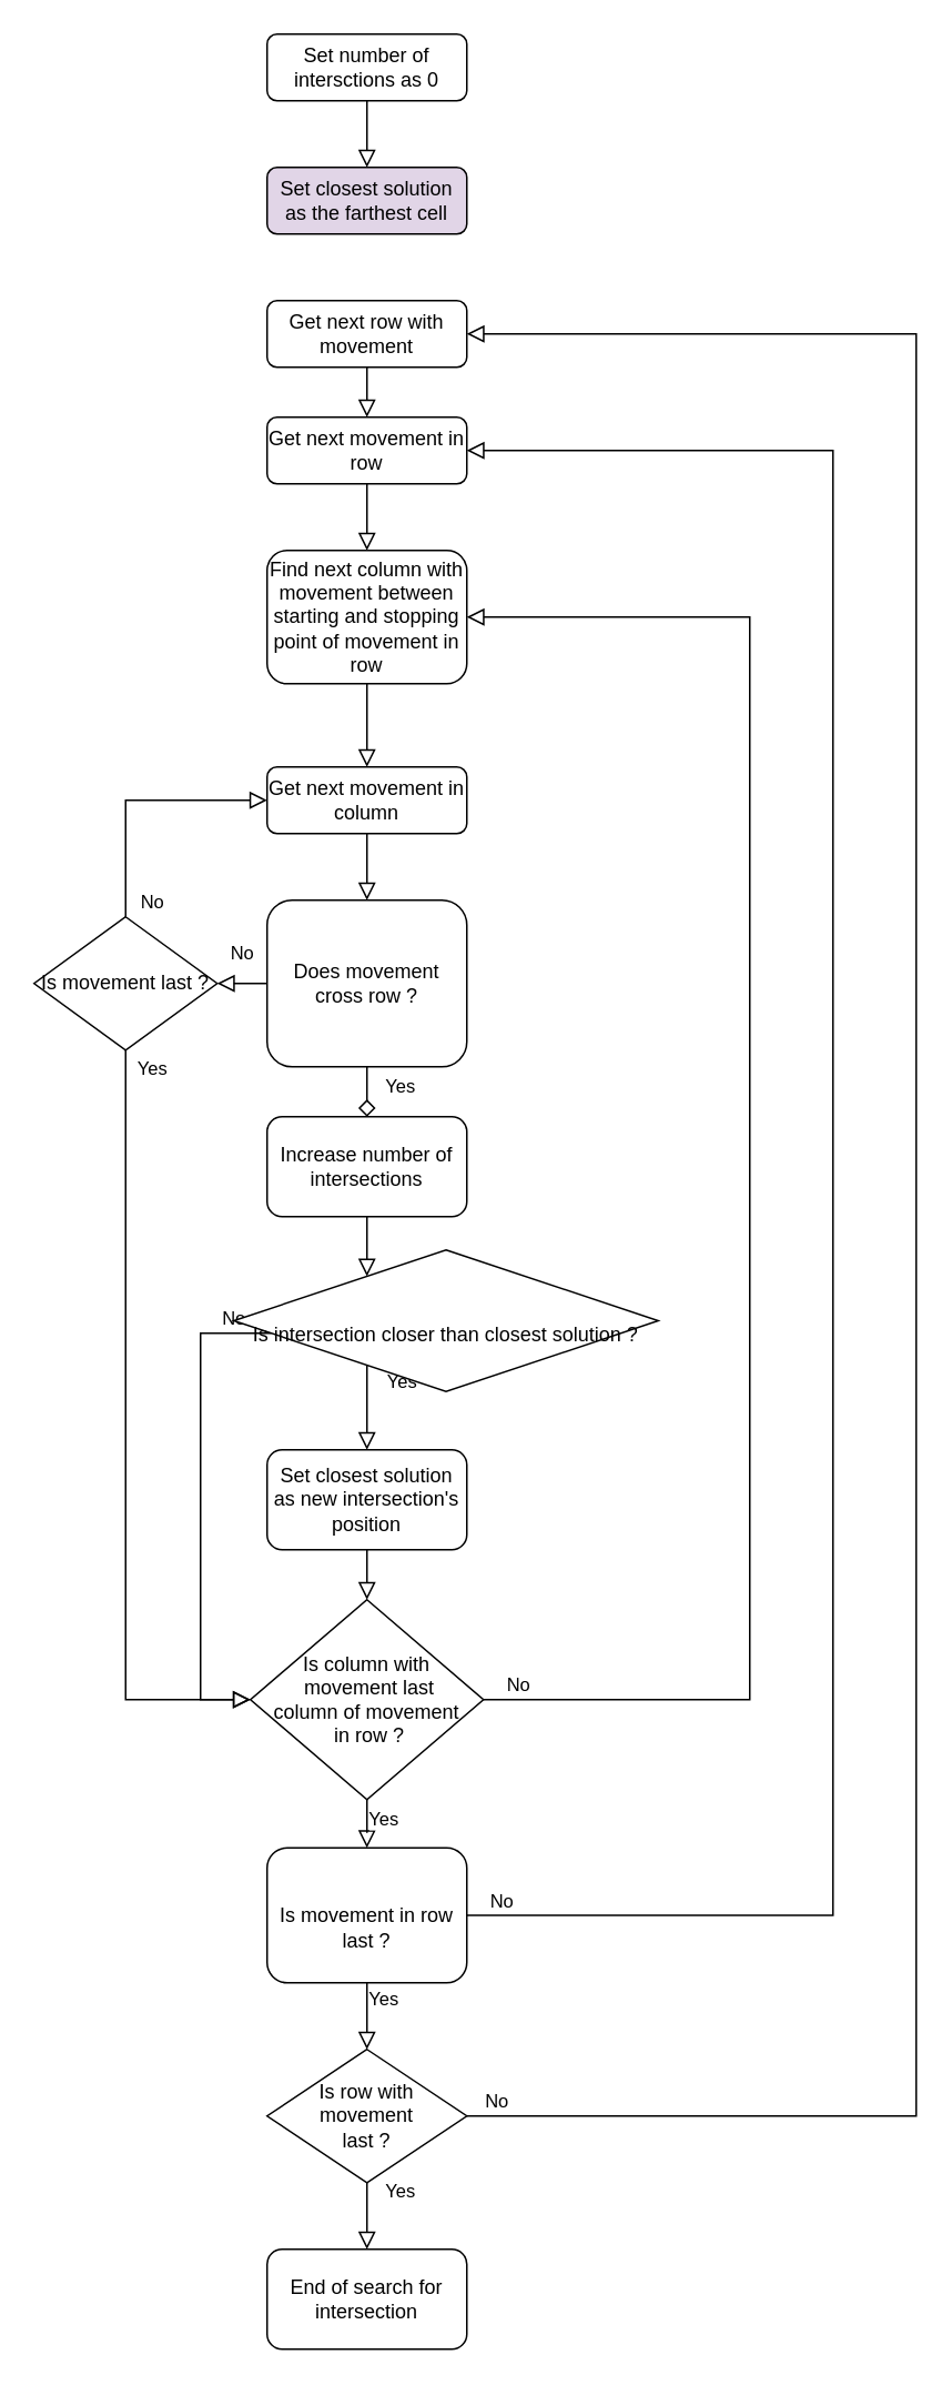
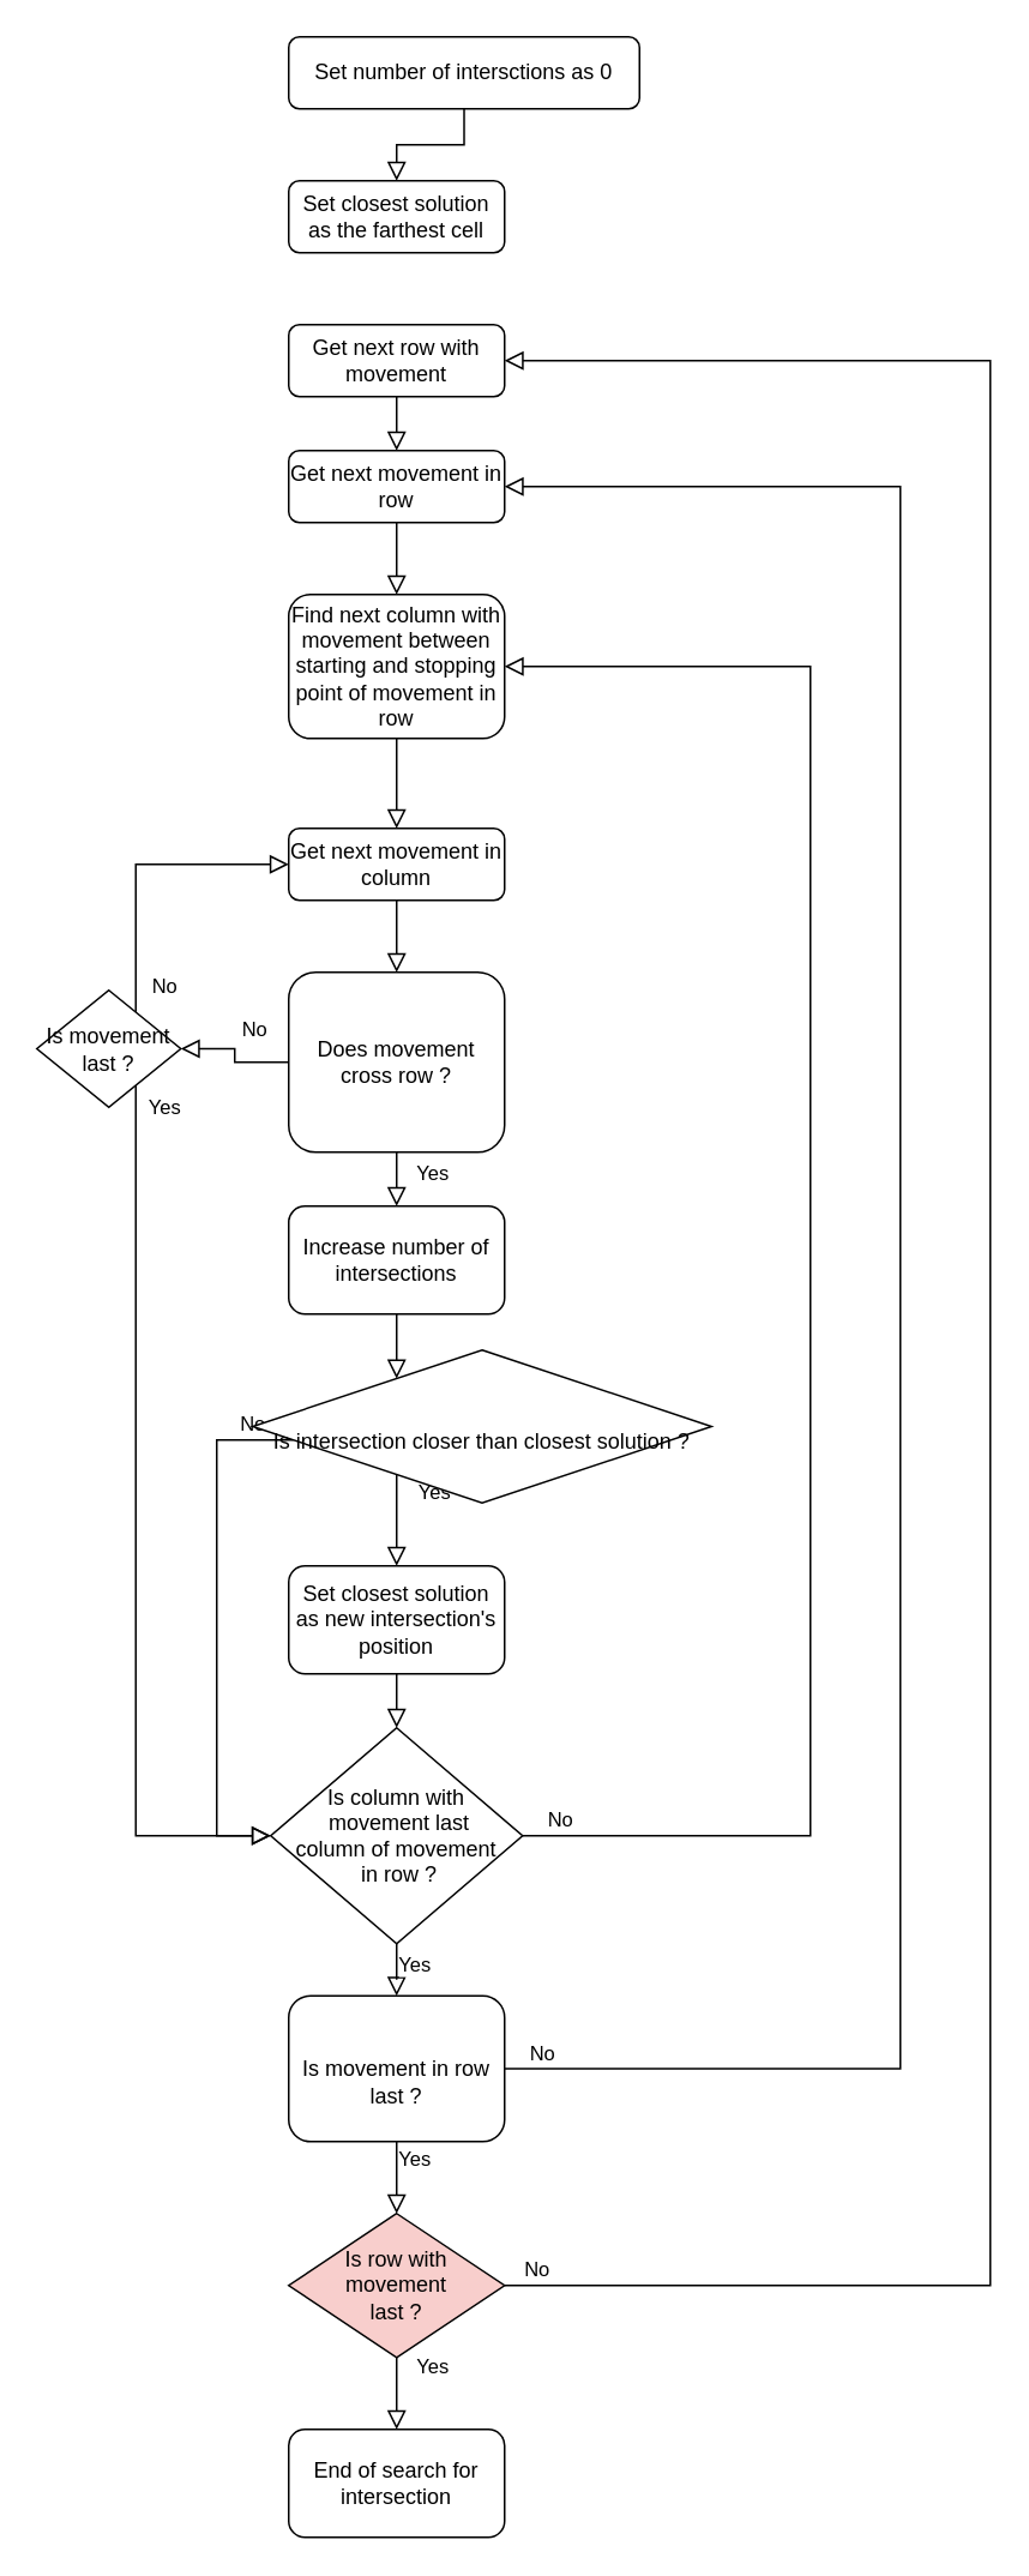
  <mxCell id="0" />
  <mxCell id="1" parent="0" />
  <mxCell id="2" value="" style="rounded=0;html=1;jettySize=auto;orthogonalLoop=1;fontSize=11;endArrow=block;endFill=0;endSize=8;strokeWidth=1;shadow=0;labelBackgroundColor=none;edgeStyle=orthogonalEdgeStyle;" parent="1" source="3" target="4" edge="1"><mxGeometry relative="1" as="geometry"><mxPoint x="220" y="130" as="targetPoint" /></mxGeometry></mxCell>
- <mxCell id="3" value="Set number of intersctions as 0" style="rounded=1;whiteSpace=wrap;html=1;fontSize=12;glass=0;strokeWidth=1;shadow=0;" parent="1" vertex="1"><mxGeometry x="160" y="20" width="120" height="40" as="geometry" /></mxCell>
- <mxCell id="4" value="Set closest solution as the farthest cell" style="rounded=1;whiteSpace=wrap;html=1;fontSize=12;glass=0;strokeWidth=1;shadow=0;fillColor=#e1d5e7;" parent="1" vertex="1"><mxGeometry x="160" y="100" width="120" height="40" as="geometry" /></mxCell>
+ <mxCell id="3" value="Set number of intersctions as 0" style="rounded=1;whiteSpace=wrap;html=1;fontSize=12;glass=0;strokeWidth=1;shadow=0;" parent="1" vertex="1"><mxGeometry x="160" y="20" width="195" height="40" as="geometry" /></mxCell>
+ <mxCell id="4" value="Set closest solution as the farthest cell" style="rounded=1;whiteSpace=wrap;html=1;fontSize=12;glass=0;strokeWidth=1;shadow=0;" parent="1" vertex="1"><mxGeometry x="160" y="100" width="120" height="40" as="geometry" /></mxCell>
  <mxCell id="5" style="edgeStyle=orthogonalEdgeStyle;rounded=0;orthogonalLoop=1;jettySize=auto;html=1;endArrow=block;endFill=0;endSize=8;" parent="1" source="6" target="8" edge="1"><mxGeometry relative="1" as="geometry" /></mxCell>
  <mxCell id="6" value="Get next row with movement" style="rounded=1;whiteSpace=wrap;html=1;fontSize=12;glass=0;strokeWidth=1;shadow=0;" parent="1" vertex="1"><mxGeometry x="160" y="180" width="120" height="40" as="geometry" /></mxCell>
  <mxCell id="7" style="edgeStyle=orthogonalEdgeStyle;rounded=0;orthogonalLoop=1;jettySize=auto;html=1;endArrow=block;endFill=0;endSize=8;" parent="1" source="8" target="10" edge="1"><mxGeometry relative="1" as="geometry" /></mxCell>
  <mxCell id="8" value="Get next movement in row" style="rounded=1;whiteSpace=wrap;html=1;fontSize=12;glass=0;strokeWidth=1;shadow=0;" parent="1" vertex="1"><mxGeometry x="160" y="250" width="120" height="40" as="geometry" /></mxCell>
  <mxCell id="9" style="edgeStyle=orthogonalEdgeStyle;rounded=0;orthogonalLoop=1;jettySize=auto;html=1;endArrow=block;endFill=0;endSize=8;" parent="1" source="10" target="12" edge="1"><mxGeometry relative="1" as="geometry" /></mxCell>
  <mxCell id="10" value="Find next column with movement between starting and stopping point of movement in row" style="rounded=1;whiteSpace=wrap;html=1;fontSize=12;glass=0;strokeWidth=1;shadow=0;" parent="1" vertex="1"><mxGeometry x="160" y="330" width="120" height="80" as="geometry" /></mxCell>
  <mxCell id="11" value="" style="edgeStyle=orthogonalEdgeStyle;rounded=0;orthogonalLoop=1;jettySize=auto;html=1;endArrow=block;endFill=0;endSize=8;" parent="1" source="12" target="16" edge="1"><mxGeometry relative="1" as="geometry" /></mxCell>
  <mxCell id="12" value="Get next movement in column" style="rounded=1;whiteSpace=wrap;html=1;fontSize=12;glass=0;strokeWidth=1;shadow=0;" parent="1" vertex="1"><mxGeometry x="160" y="460" width="120" height="40" as="geometry" /></mxCell>
  <mxCell id="13" style="edgeStyle=orthogonalEdgeStyle;rounded=0;orthogonalLoop=1;jettySize=auto;html=1;endArrow=block;endFill=0;endSize=8;" parent="1" source="16" target="25" edge="1"><mxGeometry relative="1" as="geometry"><mxPoint x="340" y="590" as="targetPoint" /><Array as="points" /></mxGeometry></mxCell>
  <mxCell id="14" value="No" style="edgeLabel;html=1;align=center;verticalAlign=middle;resizable=0;points=[];" parent="13" vertex="1" connectable="0"><mxGeometry x="-0.523" y="-2" relative="1" as="geometry"><mxPoint x="-4" y="-17" as="offset" /></mxGeometry></mxCell>
- <mxCell id="15" value="Yes" style="edgeStyle=orthogonalEdgeStyle;rounded=0;orthogonalLoop=1;jettySize=auto;html=1;endArrow=diamond;endFill=0;endSize=8;" parent="1" source="16" target="27" edge="1"><mxGeometry x="-0.5" y="20" relative="1" as="geometry"><mxPoint y="-1" as="offset" /></mxGeometry></mxCell>
+ <mxCell id="15" value="Yes" style="edgeStyle=orthogonalEdgeStyle;rounded=0;orthogonalLoop=1;jettySize=auto;html=1;endArrow=block;endFill=0;endSize=8;" parent="1" source="16" target="27" edge="1"><mxGeometry x="-0.5" y="20" relative="1" as="geometry"><mxPoint y="-1" as="offset" /></mxGeometry></mxCell>
  <mxCell id="16" value="Does movement cross row ?" style="whiteSpace=wrap;html=1;glass=0;strokeWidth=1;shadow=0;rounded=1;" parent="1" vertex="1"><mxGeometry x="160" y="540" width="120" height="100" as="geometry" /></mxCell>
  <mxCell id="17" style="edgeStyle=orthogonalEdgeStyle;rounded=0;orthogonalLoop=1;jettySize=auto;html=1;entryX=1;entryY=0.5;entryDx=0;entryDy=0;endArrow=block;endFill=0;endSize=8;" parent="1" source="20" target="10" edge="1"><mxGeometry relative="1" as="geometry"><Array as="points"><mxPoint x="450" y="1020" /><mxPoint x="450" y="370" /></Array></mxGeometry></mxCell>
  <mxCell id="18" value="No" style="edgeLabel;html=1;align=center;verticalAlign=middle;resizable=0;points=[];" parent="17" vertex="1" connectable="0"><mxGeometry x="-0.929" y="1" relative="1" as="geometry"><mxPoint x="-15" y="-9" as="offset" /></mxGeometry></mxCell>
  <mxCell id="19" value="Yes" style="edgeStyle=orthogonalEdgeStyle;rounded=0;orthogonalLoop=1;jettySize=auto;html=1;endArrow=block;endFill=0;endSize=8;" parent="1" source="20" target="38" edge="1"><mxGeometry x="-0.511" y="10" relative="1" as="geometry"><mxPoint as="offset" /></mxGeometry></mxCell>
  <mxCell id="20" value="Is column with&lt;br&gt;&amp;nbsp;movement last &lt;br&gt;column of movement&lt;br&gt;&amp;nbsp;in row ?" style="rhombus;whiteSpace=wrap;html=1;rounded=0;glass=0;strokeWidth=1;shadow=0;" parent="1" vertex="1"><mxGeometry x="150" y="960" width="140" height="120" as="geometry" /></mxCell>
  <mxCell id="21" style="edgeStyle=orthogonalEdgeStyle;rounded=0;orthogonalLoop=1;jettySize=auto;html=1;endArrow=block;endFill=0;endSize=8;" parent="1" source="25" target="12" edge="1"><mxGeometry relative="1" as="geometry"><Array as="points"><mxPoint x="75" y="480" /></Array></mxGeometry></mxCell>
  <mxCell id="22" value="No" style="edgeLabel;html=1;align=center;verticalAlign=middle;resizable=0;points=[];" parent="21" vertex="1" connectable="0"><mxGeometry x="-0.225" y="-3" relative="1" as="geometry"><mxPoint x="12" y="50" as="offset" /></mxGeometry></mxCell>
  <mxCell id="23" style="edgeStyle=orthogonalEdgeStyle;rounded=0;orthogonalLoop=1;jettySize=auto;html=1;endArrow=block;endFill=0;endSize=8;" parent="1" source="25" target="20" edge="1"><mxGeometry relative="1" as="geometry"><Array as="points"><mxPoint x="75" y="1020" /></Array></mxGeometry></mxCell>
  <mxCell id="24" value="Yes" style="edgeLabel;html=1;align=center;verticalAlign=middle;resizable=0;points=[];" parent="23" vertex="1" connectable="0"><mxGeometry x="-0.847" y="2" relative="1" as="geometry"><mxPoint x="13" y="-26" as="offset" /></mxGeometry></mxCell>
- <mxCell id="25" value="Is movement last ?" style="rhombus;whiteSpace=wrap;html=1;rounded=0;glass=0;strokeWidth=1;shadow=0;" parent="1" vertex="1"><mxGeometry x="20" y="550" width="110" height="80" as="geometry" /></mxCell>
+ <mxCell id="25" value="Is movement last ?" style="rhombus;whiteSpace=wrap;html=1;rounded=0;glass=0;strokeWidth=1;shadow=0;" parent="1" vertex="1"><mxGeometry x="20" y="550" width="80" height="65" as="geometry" /></mxCell>
  <mxCell id="26" value="" style="edgeStyle=orthogonalEdgeStyle;rounded=0;orthogonalLoop=1;jettySize=auto;html=1;endArrow=block;endFill=0;endSize=8;" parent="1" source="27" target="32" edge="1"><mxGeometry relative="1" as="geometry"><Array as="points"><mxPoint x="220" y="740" /><mxPoint x="220" y="740" /></Array></mxGeometry></mxCell>
  <mxCell id="27" value="Increase number of intersections" style="whiteSpace=wrap;html=1;rounded=1;glass=0;strokeWidth=1;shadow=0;" parent="1" vertex="1"><mxGeometry x="160" y="670" width="120" height="60" as="geometry" /></mxCell>
  <mxCell id="28" value="" style="edgeStyle=orthogonalEdgeStyle;rounded=0;orthogonalLoop=1;jettySize=auto;html=1;endArrow=block;endFill=0;endSize=8;" parent="1" source="32" target="34" edge="1"><mxGeometry relative="1" as="geometry"><Array as="points"><mxPoint x="220" y="850" /><mxPoint x="220" y="850" /></Array></mxGeometry></mxCell>
  <mxCell id="29" value="Yes" style="edgeLabel;html=1;align=center;verticalAlign=middle;resizable=0;points=[];" parent="28" vertex="1" connectable="0"><mxGeometry x="-0.747" relative="1" as="geometry"><mxPoint x="20" y="3" as="offset" /></mxGeometry></mxCell>
  <mxCell id="30" style="edgeStyle=orthogonalEdgeStyle;rounded=0;orthogonalLoop=1;jettySize=auto;html=1;endArrow=block;endFill=0;endSize=8;" parent="1" source="32" target="20" edge="1"><mxGeometry relative="1" as="geometry"><Array as="points"><mxPoint x="120" y="800" /><mxPoint x="120" y="1020" /></Array></mxGeometry></mxCell>
  <mxCell id="31" value="No" style="edgeLabel;html=1;align=center;verticalAlign=middle;resizable=0;points=[];" parent="30" vertex="1" connectable="0"><mxGeometry x="-0.884" y="-2" relative="1" as="geometry"><mxPoint x="-6" y="-8" as="offset" /></mxGeometry></mxCell>
  <mxCell id="32" value="&lt;br&gt;Is intersection closer than closest solution ?" style="rhombus;whiteSpace=wrap;html=1;rounded=0;glass=0;strokeWidth=1;shadow=0;" parent="1" vertex="1"><mxGeometry x="140" y="750" width="255" height="85" as="geometry" /></mxCell>
  <mxCell id="33" style="edgeStyle=orthogonalEdgeStyle;rounded=0;orthogonalLoop=1;jettySize=auto;html=1;endArrow=block;endFill=0;endSize=8;" parent="1" source="34" target="20" edge="1"><mxGeometry relative="1" as="geometry" /></mxCell>
  <mxCell id="34" value="Set closest solution as new intersection's position" style="whiteSpace=wrap;html=1;rounded=1;glass=0;strokeWidth=1;shadow=0;" parent="1" vertex="1"><mxGeometry x="160" y="870" width="120" height="60" as="geometry" /></mxCell>
  <mxCell id="35" style="edgeStyle=orthogonalEdgeStyle;rounded=0;orthogonalLoop=1;jettySize=auto;html=1;endArrow=block;endFill=0;endSize=8;" parent="1" source="38" target="8" edge="1"><mxGeometry relative="1" as="geometry"><Array as="points"><mxPoint x="500" y="1149" /><mxPoint x="500" y="270" /></Array></mxGeometry></mxCell>
  <mxCell id="36" value="No" style="edgeLabel;html=1;align=center;verticalAlign=middle;resizable=0;points=[];" parent="35" vertex="1" connectable="0"><mxGeometry x="-0.944" y="-3" relative="1" as="geometry"><mxPoint x="-17" y="-12" as="offset" /></mxGeometry></mxCell>
  <mxCell id="37" value="Yes" style="edgeStyle=orthogonalEdgeStyle;rounded=0;orthogonalLoop=1;jettySize=auto;html=1;endArrow=block;endFill=0;endSize=8;" parent="1" source="38" target="42" edge="1"><mxGeometry x="-0.5" y="10" relative="1" as="geometry"><mxPoint as="offset" /></mxGeometry></mxCell>
  <mxCell id="38" value="&lt;br&gt;Is movement in row last ?" style="whiteSpace=wrap;html=1;glass=0;strokeWidth=1;shadow=0;rounded=1;" parent="1" vertex="1"><mxGeometry x="160" y="1109" width="120" height="81" as="geometry" /></mxCell>
  <mxCell id="39" style="edgeStyle=orthogonalEdgeStyle;rounded=0;orthogonalLoop=1;jettySize=auto;html=1;endArrow=block;endFill=0;endSize=8;" parent="1" source="42" target="6" edge="1"><mxGeometry relative="1" as="geometry"><Array as="points"><mxPoint x="550" y="1270" /><mxPoint x="550" y="200" /></Array></mxGeometry></mxCell>
  <mxCell id="40" value="No" style="edgeLabel;html=1;align=center;verticalAlign=middle;resizable=0;points=[];" parent="39" vertex="1" connectable="0"><mxGeometry x="-0.979" y="1" relative="1" as="geometry"><mxPoint y="-9" as="offset" /></mxGeometry></mxCell>
  <mxCell id="41" value="Yes" style="edgeStyle=orthogonalEdgeStyle;rounded=0;orthogonalLoop=1;jettySize=auto;html=1;endArrow=block;endFill=0;endSize=8;" parent="1" source="42" target="43" edge="1"><mxGeometry x="-0.75" y="20" relative="1" as="geometry"><mxPoint as="offset" /></mxGeometry></mxCell>
- <mxCell id="42" value="Is row with &lt;br&gt;movement &lt;br&gt;last ?" style="rhombus;whiteSpace=wrap;html=1;rounded=0;glass=0;strokeWidth=1;shadow=0;labelPosition=center;verticalLabelPosition=middle;align=center;verticalAlign=middle;" parent="1" vertex="1"><mxGeometry x="160" y="1230" width="120" height="80" as="geometry" /></mxCell>
+ <mxCell id="42" value="Is row with &lt;br&gt;movement &lt;br&gt;last ?" style="rhombus;whiteSpace=wrap;html=1;rounded=0;glass=0;strokeWidth=1;shadow=0;labelPosition=center;verticalLabelPosition=middle;align=center;verticalAlign=middle;fillColor=#f8cecc;" parent="1" vertex="1"><mxGeometry x="160" y="1230" width="120" height="80" as="geometry" /></mxCell>
  <mxCell id="43" value="End of search for intersection" style="whiteSpace=wrap;html=1;rounded=1;glass=0;strokeWidth=1;shadow=0;" parent="1" vertex="1"><mxGeometry x="160" y="1350" width="120" height="60" as="geometry" /></mxCell>
